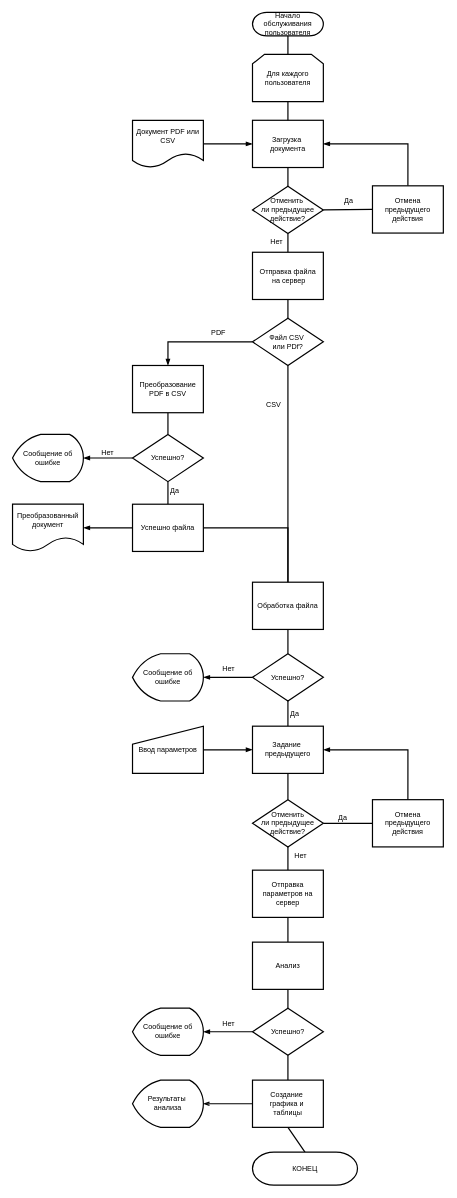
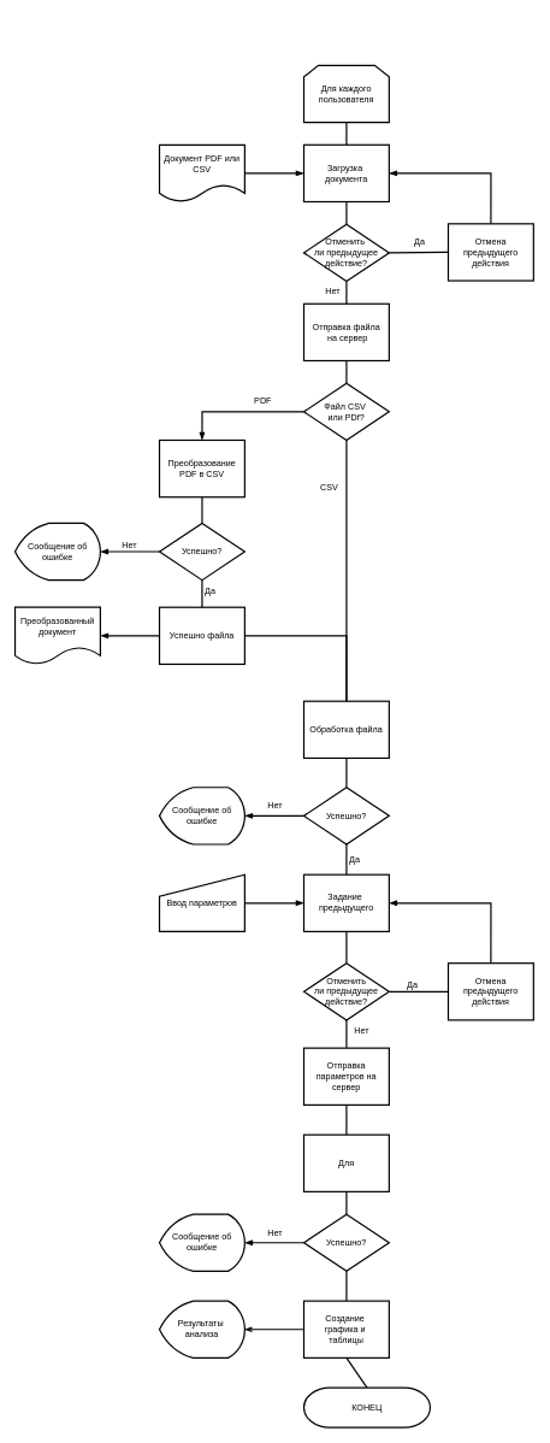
  <mxCell id="0" />
  <mxCell id="1" parent="0" />
- <mxCell id="2" style="edgeStyle=orthogonalEdgeStyle;html=1;exitX=0.5;exitY=1;exitDx=0;exitDy=0;entryX=0.5;entryY=0;entryDx=0;entryDy=0;exitPerimeter=0;endArrow=none;endFill=0;strokeWidth=2;" parent="1" source="3" target="15" edge="1"><mxGeometry relative="1" as="geometry"><mxPoint x="489.888" y="1.89" as="targetPoint" /></mxGeometry></mxCell>
- <mxCell id="3" value="Начало обслуживания пользователя" style="strokeWidth=2;html=1;shape=stencil(xVXBboMwDP0ajkxAtK49Tqw79rJJO7vUpVFDgpysdH+/0IBaoDCayyQO+Bne83NsJWCpPkCJQRJJKDBgb0GSfCIVXIJRZAObOTh4EbmwcuFq6ULQJWbGYScgDluBLqMNqSNWfGcaBi4PSNzUWbYOolf7Tf2wNFNSWhKupO5kbvKWDLi0/0ZnRxY9PTuZnyZ2UWkVCjRIHfRqbuOAIHn3VornKX14KHUdtbp/KX09rhT7Ka19uhf3xeKZHdx4GLsjt1zNPDAvuZb9cXdezRzIzXY3IsdSi4wtIEu3kB1zUt9yd7fIEurlHiTadKFOeK2+P99T/lsGweUNw8vycQagzL5QrwZqKFgTn0M4cx2SMlC3ocMvgHIMLU+4F5B3UrpCLG/g5uzvl7vwcNzr2TyKf7Tsc8aZUBonNsHigzm7oCPDydK9IpyY2j0Xwt1OYwsxILig7q68AL8=);whiteSpace=wrap;aspect=fixed;" parent="1" vertex="1"><mxGeometry x="420" width="118.11" height="39.37" as="geometry" y="20" /></mxCell>
  <mxCell id="4" style="edgeStyle=none;html=1;exitX=0.5;exitY=1;exitDx=0;exitDy=0;entryX=0.5;entryY=0;entryDx=0;entryDy=0;endArrow=none;endFill=0;strokeWidth=2;" parent="1" source="6" target="8" edge="1"><mxGeometry relative="1" as="geometry" /></mxCell>
  <mxCell id="5" style="edgeStyle=none;html=1;exitX=1;exitY=0.5;exitDx=0;exitDy=0;entryX=0;entryY=0.5;entryDx=0;entryDy=0;endArrow=none;endFill=0;strokeWidth=2;" parent="1" source="6" target="39" edge="1"><mxGeometry relative="1" as="geometry" /></mxCell>
  <mxCell id="6" value="&lt;div&gt;&lt;font color=&quot;#000000&quot;&gt;Отменить&amp;nbsp;&lt;/font&gt;&lt;/div&gt;&lt;div&gt;ли предыдущее действие&lt;span style=&quot;background-color: transparent;&quot;&gt;?&lt;/span&gt;&lt;/div&gt;" style="rhombus;whiteSpace=wrap;html=1;aspect=fixed;strokeWidth=2;" parent="1" vertex="1"><mxGeometry x="420" y="310" width="118.11" height="78.74" as="geometry" /></mxCell>
  <mxCell id="7" style="edgeStyle=none;html=1;exitX=0.5;exitY=1;exitDx=0;exitDy=0;entryX=0.5;entryY=0;entryDx=0;entryDy=0;endArrow=none;endFill=0;strokeWidth=2;" parent="1" source="8" target="11" edge="1"><mxGeometry relative="1" as="geometry" /></mxCell>
  <mxCell id="8" value="Отправка файла&lt;div&gt;&amp;nbsp;на сервер&lt;/div&gt;" style="rounded=0;whiteSpace=wrap;html=1;aspect=fixed;strokeWidth=2;" parent="1" vertex="1"><mxGeometry x="420" y="420" width="118.11" height="78.74" as="geometry" /></mxCell>
  <mxCell id="9" style="edgeStyle=orthogonalEdgeStyle;html=1;exitX=0;exitY=0.5;exitDx=0;exitDy=0;entryX=0.5;entryY=0;entryDx=0;entryDy=0;endArrow=blockThin;endFill=1;rounded=0;curved=0;strokeWidth=2;" parent="1" source="11" target="19" edge="1"><mxGeometry relative="1" as="geometry" /></mxCell>
  <mxCell id="10" style="edgeStyle=none;html=1;exitX=0.5;exitY=1;exitDx=0;exitDy=0;entryX=0.5;entryY=0;entryDx=0;entryDy=0;endArrow=none;endFill=0;strokeWidth=2;" parent="1" source="11" target="21" edge="1"><mxGeometry relative="1" as="geometry" /></mxCell>
  <mxCell id="11" value="Файл CSV&amp;nbsp;&lt;div&gt;или PDf?&lt;/div&gt;" style="rhombus;whiteSpace=wrap;html=1;aspect=fixed;strokeWidth=2;" parent="1" vertex="1"><mxGeometry x="420" y="530" width="118.11" height="78.74" as="geometry" /></mxCell>
  <mxCell id="12" style="edgeStyle=none;html=1;exitX=0.5;exitY=1;exitDx=0;exitDy=0;entryX=0.5;entryY=0;entryDx=0;entryDy=0;endArrow=none;endFill=0;strokeWidth=2;" parent="1" source="13" target="6" edge="1"><mxGeometry relative="1" as="geometry" /></mxCell>
  <mxCell id="13" value="Загрузка&amp;nbsp;&lt;div&gt;документа&lt;/div&gt;" style="rounded=0;whiteSpace=wrap;html=1;aspect=fixed;strokeWidth=2;" parent="1" vertex="1"><mxGeometry x="420" y="200" width="118.11" height="78.74" as="geometry" /></mxCell>
  <mxCell id="14" style="edgeStyle=none;html=1;exitX=0.5;exitY=1;exitDx=0;exitDy=0;entryX=0.5;entryY=0;entryDx=0;entryDy=0;endArrow=none;endFill=0;strokeWidth=2;" parent="1" source="15" target="13" edge="1"><mxGeometry relative="1" as="geometry" /></mxCell>
  <mxCell id="15" value="Для каждого пользователя" style="shape=loopLimit;whiteSpace=wrap;html=1;aspect=fixed;strokeWidth=2;" parent="1" vertex="1"><mxGeometry x="420" y="90" width="118.11" height="78.74" as="geometry" /></mxCell>
  <mxCell id="16" style="edgeStyle=none;html=1;exitX=1;exitY=0.5;exitDx=0;exitDy=0;entryX=0;entryY=0.5;entryDx=0;entryDy=0;endArrow=blockThin;endFill=1;strokeWidth=2;" parent="1" source="17" target="13" edge="1"><mxGeometry relative="1" as="geometry" /></mxCell>
  <mxCell id="17" value="Документ PDF или CSV" style="shape=document;whiteSpace=wrap;html=1;boundedLbl=1;aspect=fixed;strokeWidth=2;" parent="1" vertex="1"><mxGeometry x="220" y="200" width="118.11" height="78.74" as="geometry" /></mxCell>
  <mxCell id="18" style="edgeStyle=none;html=1;exitX=0.5;exitY=1;exitDx=0;exitDy=0;entryX=0.5;entryY=0;entryDx=0;entryDy=0;endArrow=none;endFill=0;strokeWidth=2;" parent="1" source="19" target="52" edge="1"><mxGeometry relative="1" as="geometry" /></mxCell>
  <mxCell id="19" value="Преобразование PDF в CSV" style="rounded=0;whiteSpace=wrap;html=1;aspect=fixed;strokeWidth=2;" parent="1" vertex="1"><mxGeometry x="220" y="608.74" width="118.11" height="78.74" as="geometry" /></mxCell>
  <mxCell id="20" style="edgeStyle=none;html=1;exitX=0.5;exitY=1;exitDx=0;exitDy=0;entryX=0.5;entryY=0;entryDx=0;entryDy=0;endArrow=none;endFill=0;strokeWidth=2;" parent="1" source="21" target="26" edge="1"><mxGeometry relative="1" as="geometry"><mxPoint x="469.055" y="1100" as="sourcePoint" /></mxGeometry></mxCell>
  <mxCell id="21" value="Обработка файла" style="rounded=0;whiteSpace=wrap;html=1;aspect=fixed;strokeWidth=2;" parent="1" vertex="1"><mxGeometry x="420" y="970" width="118.11" height="78.74" as="geometry" /></mxCell>
  <mxCell id="22" value="Преобразованный документ" style="shape=document;whiteSpace=wrap;html=1;boundedLbl=1;aspect=fixed;strokeWidth=2;" parent="1" vertex="1"><mxGeometry x="20" y="840" width="118.11" height="78.74" as="geometry" /></mxCell>
  <mxCell id="23" style="edgeStyle=none;html=1;endArrow=blockThin;endFill=1;exitX=0;exitY=0.5;exitDx=0;exitDy=0;entryX=1;entryY=0.5;entryDx=0;entryDy=0;strokeWidth=2;" parent="1" source="54" target="22" edge="1"><mxGeometry relative="1" as="geometry"><mxPoint x="220" y="899.03" as="sourcePoint" /><mxPoint x="98.11" y="899.03" as="targetPoint" /></mxGeometry></mxCell>
  <mxCell id="24" style="edgeStyle=none;html=1;exitX=0.5;exitY=1;exitDx=0;exitDy=0;entryX=0.5;entryY=0;entryDx=0;entryDy=0;endArrow=none;endFill=0;strokeWidth=2;" parent="1" source="26" target="28" edge="1"><mxGeometry relative="1" as="geometry"><mxPoint x="609.5" y="1271.26" as="targetPoint" /></mxGeometry></mxCell>
  <mxCell id="25" style="edgeStyle=none;html=1;exitX=0;exitY=0.5;exitDx=0;exitDy=0;entryX=1;entryY=0.5;entryDx=0;entryDy=0;entryPerimeter=0;endArrow=blockThin;endFill=1;strokeWidth=2;" parent="1" source="26" target="59" edge="1"><mxGeometry relative="1" as="geometry"><mxPoint x="410.95" y="1170" as="sourcePoint" /><mxPoint x="189.06" y="1170" as="targetPoint" /></mxGeometry></mxCell>
  <mxCell id="26" value="Успешно?" style="rhombus;whiteSpace=wrap;html=1;aspect=fixed;strokeWidth=2;" parent="1" vertex="1"><mxGeometry x="420" y="1089.26" width="118.11" height="78.74" as="geometry" /></mxCell>
  <mxCell id="27" style="edgeStyle=none;html=1;exitX=0.5;exitY=1;exitDx=0;exitDy=0;entryX=0.5;entryY=0;entryDx=0;entryDy=0;endArrow=none;endFill=0;strokeWidth=2;" parent="1" source="28" target="33" edge="1"><mxGeometry relative="1" as="geometry" /></mxCell>
  <mxCell id="28" value="Задание&amp;nbsp;&lt;div&gt;предыдущего&lt;/div&gt;" style="rounded=0;whiteSpace=wrap;html=1;aspect=fixed;strokeWidth=2;" parent="1" vertex="1"><mxGeometry x="420" y="1210" width="118.11" height="78.74" as="geometry" /></mxCell>
  <mxCell id="29" style="edgeStyle=none;html=1;exitX=1;exitY=0.5;exitDx=0;exitDy=0;entryX=0;entryY=0.5;entryDx=0;entryDy=0;endArrow=blockThin;endFill=1;strokeWidth=2;" parent="1" source="30" target="28" edge="1"><mxGeometry relative="1" as="geometry" /></mxCell>
  <mxCell id="30" value="Ввод параметров" style="shape=manualInput;whiteSpace=wrap;html=1;aspect=fixed;strokeWidth=2;" parent="1" vertex="1"><mxGeometry x="220" y="1210" width="118.11" height="78.74" as="geometry" /></mxCell>
  <mxCell id="31" style="edgeStyle=orthogonalEdgeStyle;html=1;exitX=1;exitY=0.5;exitDx=0;exitDy=0;entryX=0;entryY=0.5;entryDx=0;entryDy=0;rounded=0;curved=0;endArrow=none;endFill=0;strokeWidth=2;" parent="1" source="33" target="41" edge="1"><mxGeometry relative="1" as="geometry"><mxPoint x="770" y="1551.26" as="targetPoint" /></mxGeometry></mxCell>
  <mxCell id="32" style="edgeStyle=none;html=1;exitX=0.5;exitY=1;exitDx=0;exitDy=0;entryX=0.5;entryY=0;entryDx=0;entryDy=0;endArrow=none;endFill=0;strokeWidth=2;" parent="1" source="33" target="35" edge="1"><mxGeometry relative="1" as="geometry" /></mxCell>
  <mxCell id="33" value="Отменить&lt;div&gt;ли предыдущее действие?&lt;/div&gt;" style="rhombus;whiteSpace=wrap;html=1;aspect=fixed;strokeWidth=2;" parent="1" vertex="1"><mxGeometry x="420" y="1332.52" width="118.11" height="78.74" as="geometry" /></mxCell>
  <mxCell id="34" style="edgeStyle=none;html=1;exitX=0.5;exitY=1;exitDx=0;exitDy=0;entryX=0.5;entryY=0;entryDx=0;entryDy=0;endArrow=none;endFill=0;strokeWidth=2;" parent="1" source="35" target="65" edge="1"><mxGeometry relative="1" as="geometry" /></mxCell>
  <mxCell id="35" value="Отправка параметров на сервер" style="rounded=0;whiteSpace=wrap;html=1;aspect=fixed;strokeWidth=2;" parent="1" vertex="1"><mxGeometry x="420" y="1450" width="118.11" height="78.74" as="geometry" /></mxCell>
  <mxCell id="36" style="edgeStyle=none;html=1;exitX=0.5;exitY=1;exitDx=0;exitDy=0;entryX=0.5;entryY=0;entryDx=0;entryDy=0;strokeWidth=2;endArrow=none;endFill=0;" parent="1" source="37" target="44" edge="1"><mxGeometry relative="1" as="geometry"><mxPoint x="608.769" y="1841.26" as="targetPoint" /></mxGeometry></mxCell>
  <mxCell id="37" value="Успешно?" style="rhombus;whiteSpace=wrap;html=1;aspect=fixed;strokeWidth=2;" parent="1" vertex="1"><mxGeometry x="420" y="1680" width="118.11" height="78.74" as="geometry" /></mxCell>
  <mxCell id="38" style="edgeStyle=orthogonalEdgeStyle;html=1;exitX=0.5;exitY=0;exitDx=0;exitDy=0;entryX=1;entryY=0.5;entryDx=0;entryDy=0;endArrow=blockThin;endFill=1;rounded=0;curved=0;strokeWidth=2;" parent="1" source="39" target="13" edge="1"><mxGeometry relative="1" as="geometry" /></mxCell>
  <mxCell id="39" value="Отмена&lt;div&gt;предыдущего действия&lt;/div&gt;" style="rounded=0;whiteSpace=wrap;html=1;aspect=fixed;strokeWidth=2;" parent="1" vertex="1"><mxGeometry x="620" y="309.26" width="118.11" height="78.74" as="geometry" /></mxCell>
  <mxCell id="40" style="edgeStyle=orthogonalEdgeStyle;html=1;exitX=0.5;exitY=0;exitDx=0;exitDy=0;entryX=1;entryY=0.5;entryDx=0;entryDy=0;endArrow=blockThin;endFill=1;rounded=0;curved=0;strokeWidth=2;" parent="1" source="41" target="28" edge="1"><mxGeometry relative="1" as="geometry" /></mxCell>
  <mxCell id="41" value="Отмена предыдущего действия" style="rounded=0;whiteSpace=wrap;html=1;aspect=fixed;strokeWidth=2;" parent="1" vertex="1"><mxGeometry x="620" y="1332.52" width="118.11" height="78.74" as="geometry" /></mxCell>
  <mxCell id="42" value="Результаты&amp;nbsp;&lt;div&gt;анализа&lt;/div&gt;" style="strokeWidth=2;html=1;shape=mxgraph.flowchart.display;whiteSpace=wrap;aspect=fixed;" parent="1" vertex="1"><mxGeometry x="220" y="1800" width="118.11" height="78.74" as="geometry" /></mxCell>
  <mxCell id="43" style="edgeStyle=none;html=1;exitX=0.5;exitY=1;exitDx=0;exitDy=0;entryX=0.5;entryY=0;entryDx=0;entryDy=0;entryPerimeter=0;strokeWidth=2;endArrow=none;endFill=0;" parent="1" source="44" target="46" edge="1"><mxGeometry relative="1" as="geometry"><mxPoint x="630" y="2051.26" as="targetPoint" /></mxGeometry></mxCell>
  <mxCell id="44" value="Создание&amp;nbsp;&lt;div&gt;графика&amp;nbsp;&lt;span style=&quot;background-color: transparent;&quot;&gt;и&amp;nbsp;&lt;/span&gt;&lt;/div&gt;&lt;div&gt;таблицы&lt;/div&gt;" style="rounded=0;whiteSpace=wrap;html=1;aspect=fixed;strokeWidth=2;" parent="1" vertex="1"><mxGeometry x="420" y="1800" width="118.11" height="78.74" as="geometry" /></mxCell>
  <mxCell id="45" style="edgeStyle=none;html=1;exitX=0;exitY=0.5;exitDx=0;exitDy=0;entryX=1;entryY=0.5;entryDx=0;entryDy=0;entryPerimeter=0;strokeWidth=2;endArrow=openThin;endFill=0;" parent="1" source="44" target="42" edge="1"><mxGeometry relative="1" as="geometry" /></mxCell>
  <mxCell id="46" value="КОНЕЦ" style="strokeWidth=2;html=1;shape=stencil(xVXBboMwDP0ajkxAtK49Tqw79rJJO7vUpVFDgpysdH+/0IBaoDCayyQO+Bne83NsJWCpPkCJQRJJKDBgb0GSfCIVXIJRZAObOTh4EbmwcuFq6ULQJWbGYScgDluBLqMNqSNWfGcaBi4PSNzUWbYOolf7Tf2wNFNSWhKupO5kbvKWDLi0/0ZnRxY9PTuZnyZ2UWkVCjRIHfRqbuOAIHn3VornKX14KHUdtbp/KX09rhT7Ka19uhf3xeKZHdx4GLsjt1zNPDAvuZb9cXdezRzIzXY3IsdSi4wtIEu3kB1zUt9yd7fIEurlHiTadKFOeK2+P99T/lsGweUNw8vycQagzL5QrwZqKFgTn0M4cx2SMlC3ocMvgHIMLU+4F5B3UrpCLG/g5uzvl7vwcNzr2TyKf7Tsc8aZUBonNsHigzm7oCPDydK9IpyY2j0Xwt1OYwsxILig7q68AL8=);whiteSpace=wrap;aspect=fixed;" parent="1" vertex="1"><mxGeometry x="420" y="1920" width="175" height="55" as="geometry" /></mxCell>
  <mxCell id="47" value="Да" style="text;html=1;align=center;verticalAlign=middle;resizable=0;points=[];autosize=1;strokeColor=none;fillColor=none;strokeWidth=2;" parent="1" vertex="1"><mxGeometry x="560" y="320" width="40" height="30" as="geometry" /></mxCell>
  <mxCell id="48" value="Нет" style="text;html=1;align=center;verticalAlign=middle;resizable=0;points=[];autosize=1;strokeColor=none;fillColor=none;strokeWidth=2;" parent="1" vertex="1"><mxGeometry x="440" y="388" width="40" height="30" as="geometry" /></mxCell>
  <mxCell id="49" value="PDF" style="text;html=1;align=center;verticalAlign=middle;resizable=0;points=[];autosize=1;strokeColor=none;fillColor=none;strokeWidth=2;" parent="1" vertex="1"><mxGeometry x="338.11" y="540" width="50" height="30" as="geometry" /></mxCell>
  <mxCell id="50" value="CSV" style="text;html=1;align=center;verticalAlign=middle;resizable=0;points=[];autosize=1;strokeColor=none;fillColor=none;strokeWidth=2;" parent="1" vertex="1"><mxGeometry x="430" y="660" width="50" height="30" as="geometry" /></mxCell>
  <mxCell id="51" style="edgeStyle=none;html=1;exitX=0.5;exitY=1;exitDx=0;exitDy=0;entryX=0.5;entryY=0;entryDx=0;entryDy=0;strokeWidth=2;endArrow=none;endFill=0;" parent="1" source="52" target="54" edge="1"><mxGeometry relative="1" as="geometry"><mxPoint x="659" y="850" as="targetPoint" /></mxGeometry></mxCell>
  <mxCell id="52" value="Успешно?" style="rhombus;whiteSpace=wrap;html=1;aspect=fixed;strokeWidth=2;" parent="1" vertex="1"><mxGeometry x="220" y="723.63" width="118.11" height="78.74" as="geometry" /></mxCell>
  <mxCell id="53" style="edgeStyle=orthogonalEdgeStyle;html=1;exitX=1;exitY=0.5;exitDx=0;exitDy=0;entryX=0.5;entryY=0;entryDx=0;entryDy=0;endArrow=none;endFill=0;rounded=0;curved=0;strokeWidth=2;" parent="1" source="54" target="21" edge="1"><mxGeometry relative="1" as="geometry" /></mxCell>
  <mxCell id="54" value="Успешно файла" style="rounded=0;whiteSpace=wrap;html=1;aspect=fixed;strokeWidth=2;" parent="1" vertex="1"><mxGeometry x="220" y="840" width="118.11" height="78.74" as="geometry" /></mxCell>
  <mxCell id="55" value="Да" style="text;html=1;align=center;verticalAlign=middle;resizable=0;points=[];autosize=1;strokeColor=none;fillColor=none;strokeWidth=2;" parent="1" vertex="1"><mxGeometry x="270" y="802.37" width="40" height="30" as="geometry" /></mxCell>
  <mxCell id="56" value="Сообщение об ошибке" style="strokeWidth=2;html=1;shape=mxgraph.flowchart.display;whiteSpace=wrap;aspect=fixed;" parent="1" vertex="1"><mxGeometry x="20" y="723.63" width="118.11" height="78.74" as="geometry" /></mxCell>
  <mxCell id="57" style="edgeStyle=none;html=1;exitX=0;exitY=0.5;exitDx=0;exitDy=0;entryX=1;entryY=0.5;entryDx=0;entryDy=0;entryPerimeter=0;strokeWidth=2;endArrow=blockThin;endFill=1;" parent="1" source="52" target="56" edge="1"><mxGeometry relative="1" as="geometry"><mxPoint x="190" y="810" as="targetPoint" /></mxGeometry></mxCell>
  <mxCell id="58" value="Нет" style="text;html=1;align=center;verticalAlign=middle;resizable=0;points=[];autosize=1;strokeColor=none;fillColor=none;strokeWidth=2;" parent="1" vertex="1"><mxGeometry x="158.11" y="740" width="40" height="30" as="geometry" /></mxCell>
  <mxCell id="59" value="Сообщение об ошибке" style="strokeWidth=2;html=1;shape=mxgraph.flowchart.display;whiteSpace=wrap;aspect=fixed;" parent="1" vertex="1"><mxGeometry x="220" y="1089.26" width="118.11" height="78.74" as="geometry" /></mxCell>
  <mxCell id="60" value="Нет" style="text;html=1;align=center;verticalAlign=middle;resizable=0;points=[];autosize=1;strokeColor=none;fillColor=none;strokeWidth=2;" parent="1" vertex="1"><mxGeometry x="360" y="1100" width="40" height="30" as="geometry" /></mxCell>
  <mxCell id="61" value="Да" style="text;html=1;align=center;verticalAlign=middle;resizable=0;points=[];autosize=1;strokeColor=none;fillColor=none;strokeWidth=2;" parent="1" vertex="1"><mxGeometry x="470" y="1174" width="40" height="30" as="geometry" /></mxCell>
  <mxCell id="62" value="Да" style="text;html=1;align=center;verticalAlign=middle;resizable=0;points=[];autosize=1;strokeColor=none;fillColor=none;strokeWidth=2;" parent="1" vertex="1"><mxGeometry x="550" y="1348" width="40" height="30" as="geometry" /></mxCell>
  <mxCell id="63" value="Нет" style="text;html=1;align=center;verticalAlign=middle;resizable=0;points=[];autosize=1;strokeColor=none;fillColor=none;strokeWidth=2;" parent="1" vertex="1"><mxGeometry x="480" y="1411.26" width="40" height="30" as="geometry" /></mxCell>
  <mxCell id="64" style="edgeStyle=none;html=1;exitX=0.5;exitY=1;exitDx=0;exitDy=0;entryX=0.5;entryY=0;entryDx=0;entryDy=0;endArrow=none;endFill=0;strokeWidth=2;" parent="1" source="65" target="37" edge="1"><mxGeometry relative="1" as="geometry" /></mxCell>
- <mxCell id="65" value="Анализ" style="rounded=0;whiteSpace=wrap;html=1;aspect=fixed;strokeWidth=2;" parent="1" vertex="1"><mxGeometry x="420" y="1570" width="118.11" height="78.74" as="geometry" /></mxCell>
+ <mxCell id="65" value="Для" style="rounded=0;whiteSpace=wrap;html=1;aspect=fixed;strokeWidth=2;" parent="1" vertex="1"><mxGeometry x="420" y="1570" width="118.11" height="78.74" as="geometry" /></mxCell>
  <mxCell id="66" style="edgeStyle=none;html=1;exitX=0;exitY=0.5;exitDx=0;exitDy=0;entryX=1;entryY=0.5;entryDx=0;entryDy=0;entryPerimeter=0;endArrow=blockThin;endFill=1;strokeWidth=2;" parent="1" source="37" target="67" edge="1"><mxGeometry relative="1" as="geometry"><mxPoint x="398.11" y="1719.74" as="sourcePoint" /><mxPoint x="167.17" y="1760.74" as="targetPoint" /></mxGeometry></mxCell>
  <mxCell id="67" value="Сообщение об ошибке" style="strokeWidth=2;html=1;shape=mxgraph.flowchart.display;whiteSpace=wrap;aspect=fixed;" parent="1" vertex="1"><mxGeometry x="220" y="1680" width="118.11" height="78.74" as="geometry" /></mxCell>
  <mxCell id="68" value="Нет" style="text;html=1;align=center;verticalAlign=middle;resizable=0;points=[];autosize=1;strokeColor=none;fillColor=none;strokeWidth=2;" parent="1" vertex="1"><mxGeometry x="360" y="1690.74" width="40" height="30" as="geometry" /></mxCell>
